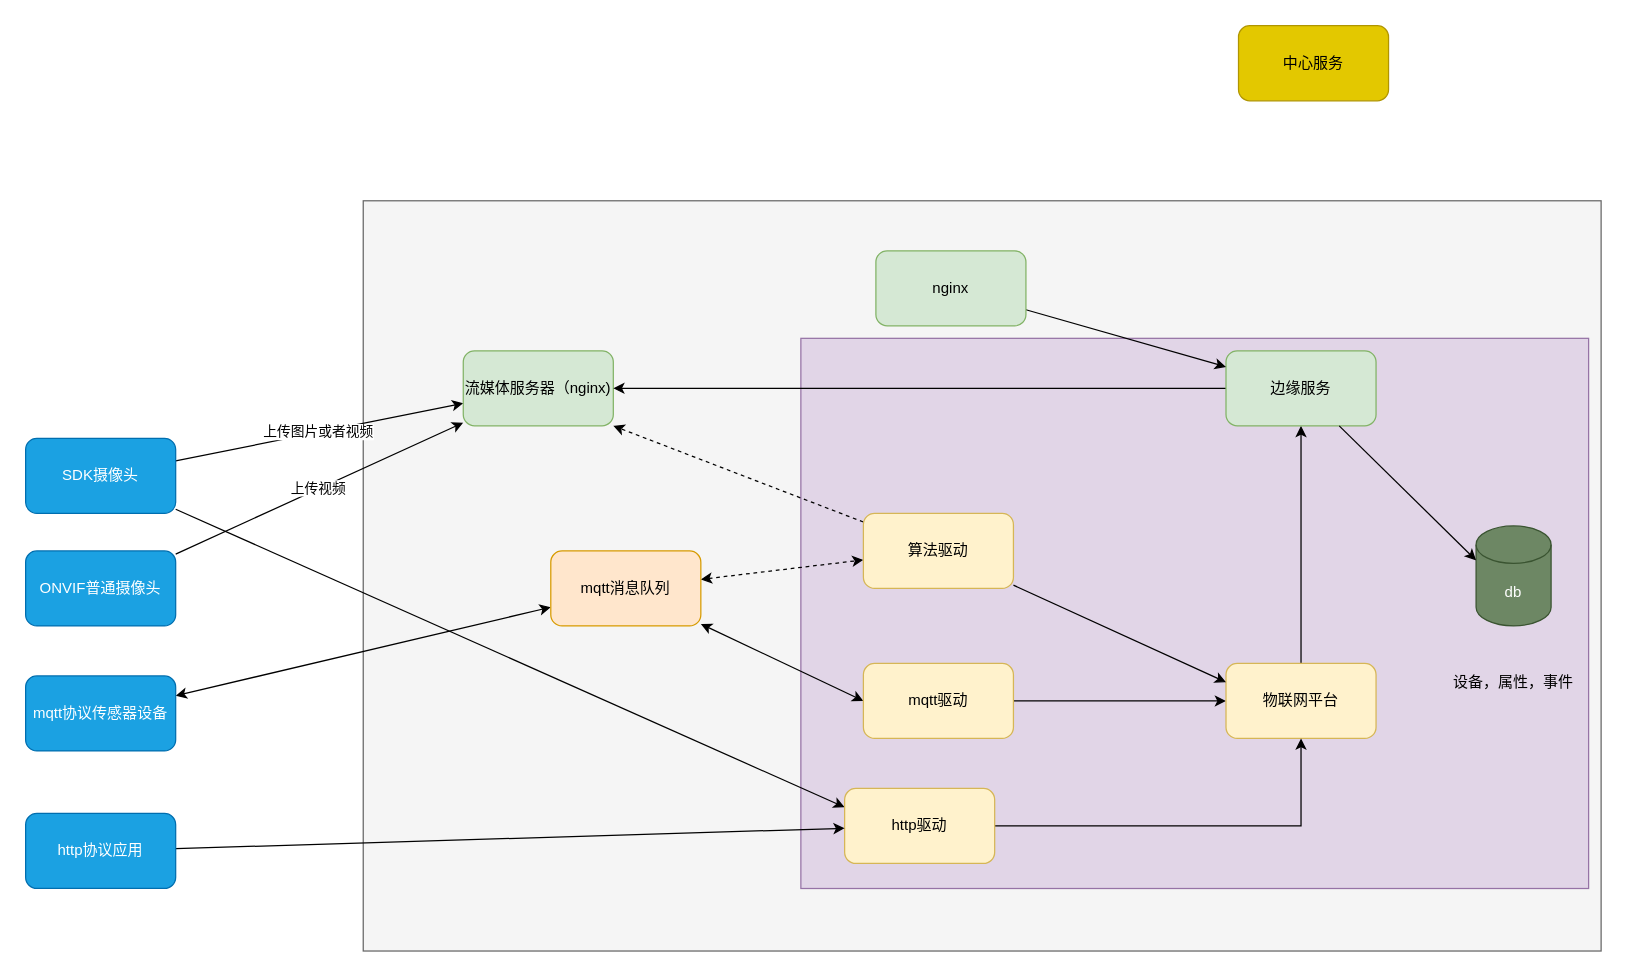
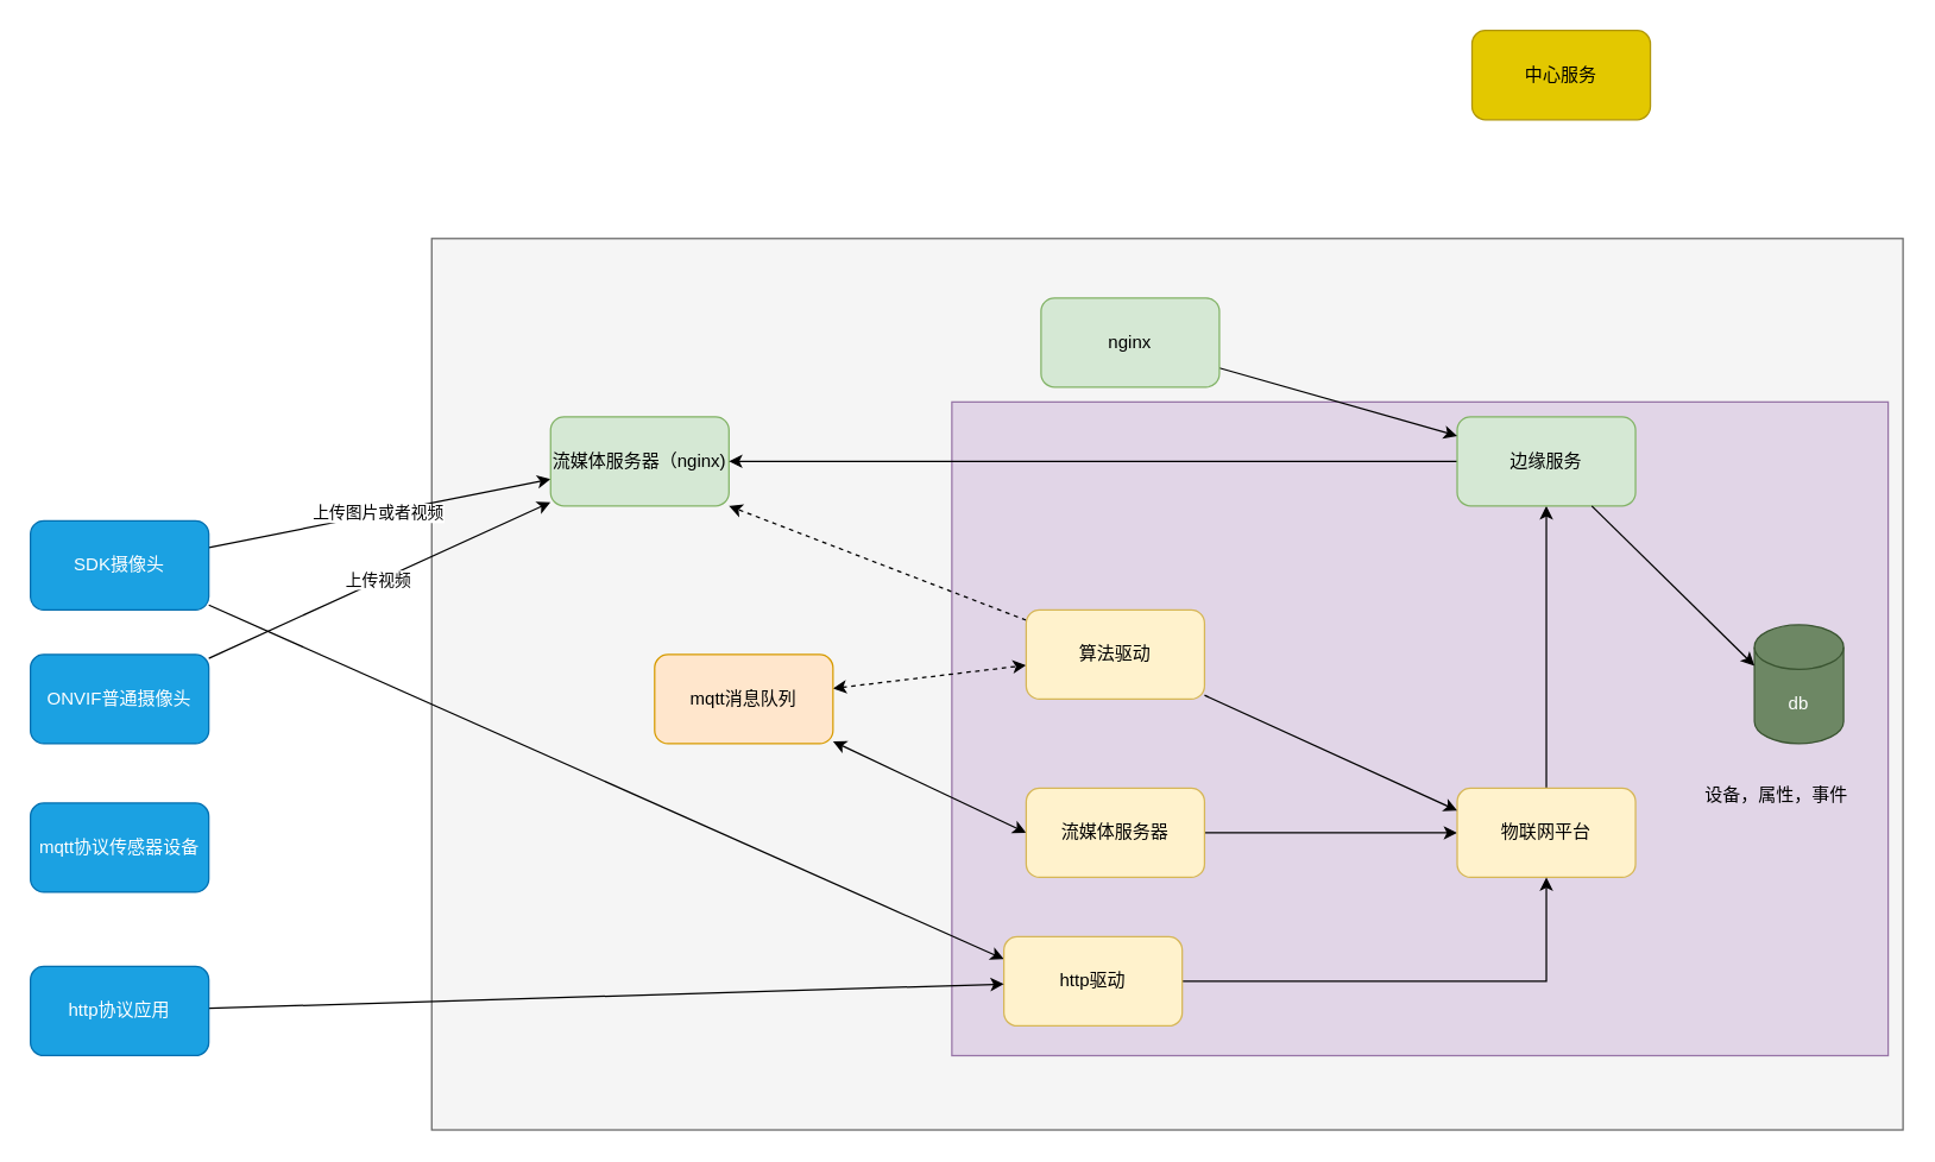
  <mxCell id="0" />
  <mxCell id="1" parent="0" />
  <mxCell id="2" value="" style="rounded=0;whiteSpace=wrap;html=1;fillColor=#f5f5f5;fontColor=#333333;strokeColor=#666666;" vertex="1" parent="1"><mxGeometry x="290" y="160" width="990" height="600" as="geometry" /></mxCell>
  <mxCell id="3" value="" style="rounded=0;whiteSpace=wrap;html=1;fillColor=#e1d5e7;strokeColor=#9673a6;" vertex="1" parent="1"><mxGeometry x="640" y="270" width="630" height="440" as="geometry" /></mxCell>
  <mxCell id="4" style="rounded=0;orthogonalLoop=1;jettySize=auto;html=1;" edge="1" parent="1" source="7" target="13"><mxGeometry relative="1" as="geometry" /></mxCell>
  <mxCell id="5" value="上传图片或者视频" style="edgeLabel;html=1;align=center;verticalAlign=middle;resizable=0;points=[];" vertex="1" connectable="0" parent="4"><mxGeometry x="-0.015" y="1" relative="1" as="geometry"><mxPoint as="offset" /></mxGeometry></mxCell>
  <mxCell id="6" style="rounded=0;orthogonalLoop=1;jettySize=auto;html=1;entryX=0;entryY=0.25;entryDx=0;entryDy=0;" edge="1" parent="1" source="7" target="27"><mxGeometry relative="1" as="geometry" /></mxCell>
  <mxCell id="7" value="SDK摄像头" style="rounded=1;whiteSpace=wrap;html=1;fillColor=#1ba1e2;fontColor=#ffffff;strokeColor=#006EAF;" vertex="1" parent="1"><mxGeometry x="20" y="350" width="120" height="60" as="geometry" /></mxCell>
  <mxCell id="8" style="rounded=0;orthogonalLoop=1;jettySize=auto;html=1;" edge="1" parent="1" source="10" target="13"><mxGeometry relative="1" as="geometry"><mxPoint x="360" y="370" as="targetPoint" /></mxGeometry></mxCell>
  <mxCell id="9" value="上传视频" style="edgeLabel;html=1;align=center;verticalAlign=middle;resizable=0;points=[];" vertex="1" connectable="0" parent="8"><mxGeometry x="-0.015" y="1" relative="1" as="geometry"><mxPoint as="offset" /></mxGeometry></mxCell>
  <mxCell id="10" value="ONVIF普通摄像头" style="rounded=1;whiteSpace=wrap;html=1;fillColor=#1ba1e2;fontColor=#ffffff;strokeColor=#006EAF;" vertex="1" parent="1"><mxGeometry x="20" y="440" width="120" height="60" as="geometry" /></mxCell>
- <mxCell id="11" style="rounded=0;orthogonalLoop=1;jettySize=auto;html=1;entryX=0;entryY=0.75;entryDx=0;entryDy=0;startArrow=classic;startFill=1;" edge="1" parent="1" source="12" target="16"><mxGeometry relative="1" as="geometry" /></mxCell>
  <mxCell id="12" value="mqtt协议传感器设备" style="rounded=1;whiteSpace=wrap;html=1;fillColor=#1ba1e2;fontColor=#ffffff;strokeColor=#006EAF;" vertex="1" parent="1"><mxGeometry x="20" y="540" width="120" height="60" as="geometry" /></mxCell>
  <mxCell id="13" value="流媒体服务器（nginx)" style="rounded=1;whiteSpace=wrap;html=1;fillColor=#d5e8d4;strokeColor=#82b366;" vertex="1" parent="1"><mxGeometry x="370" y="280" width="120" height="60" as="geometry" /></mxCell>
  <mxCell id="14" style="rounded=0;orthogonalLoop=1;jettySize=auto;html=1;startArrow=classic;startFill=1;dashed=1;" edge="1" parent="1" source="16" target="30"><mxGeometry relative="1" as="geometry" /></mxCell>
  <mxCell id="15" style="rounded=0;orthogonalLoop=1;jettySize=auto;html=1;entryX=0;entryY=0.5;entryDx=0;entryDy=0;startArrow=classic;startFill=1;" edge="1" parent="1" source="16" target="18"><mxGeometry relative="1" as="geometry" /></mxCell>
  <mxCell id="16" value="mqtt消息队列" style="rounded=1;whiteSpace=wrap;html=1;fillColor=#ffe6cc;strokeColor=#d79b00;" vertex="1" parent="1"><mxGeometry x="440" y="440" width="120" height="60" as="geometry" /></mxCell>
  <mxCell id="17" style="edgeStyle=orthogonalEdgeStyle;rounded=0;orthogonalLoop=1;jettySize=auto;html=1;entryX=0;entryY=0.5;entryDx=0;entryDy=0;" edge="1" parent="1" source="18" target="20"><mxGeometry relative="1" as="geometry" /></mxCell>
- <mxCell id="18" value="mqtt驱动" style="rounded=1;whiteSpace=wrap;html=1;fillColor=#fff2cc;strokeColor=#d6b656;" vertex="1" parent="1"><mxGeometry x="690" y="530" width="120" height="60" as="geometry" /></mxCell>
+ <mxCell id="18" value="流媒体服务器" style="rounded=1;whiteSpace=wrap;html=1;fillColor=#fff2cc;strokeColor=#d6b656;" vertex="1" parent="1"><mxGeometry x="690" y="530" width="120" height="60" as="geometry" /></mxCell>
  <mxCell id="19" style="edgeStyle=orthogonalEdgeStyle;rounded=0;orthogonalLoop=1;jettySize=auto;html=1;" edge="1" parent="1" source="20" target="23"><mxGeometry relative="1" as="geometry" /></mxCell>
  <mxCell id="20" value="物联网平台" style="rounded=1;whiteSpace=wrap;html=1;fillColor=#fff2cc;strokeColor=#d6b656;" vertex="1" parent="1"><mxGeometry x="980" y="530" width="120" height="60" as="geometry" /></mxCell>
  <mxCell id="21" value="中心服务" style="rounded=1;whiteSpace=wrap;html=1;fillColor=#e3c800;fontColor=#000000;strokeColor=#B09500;" vertex="1" parent="1"><mxGeometry x="990" y="20" width="120" height="60" as="geometry" /></mxCell>
  <mxCell id="22" style="edgeStyle=orthogonalEdgeStyle;rounded=0;orthogonalLoop=1;jettySize=auto;html=1;entryX=1;entryY=0.5;entryDx=0;entryDy=0;" edge="1" parent="1" source="23" target="13"><mxGeometry relative="1" as="geometry" /></mxCell>
  <mxCell id="23" value="边缘服务" style="rounded=1;whiteSpace=wrap;html=1;fillColor=#d5e8d4;strokeColor=#82b366;" vertex="1" parent="1"><mxGeometry x="980" y="280" width="120" height="60" as="geometry" /></mxCell>
  <mxCell id="24" style="rounded=0;orthogonalLoop=1;jettySize=auto;html=1;" edge="1" parent="1" source="25" target="23"><mxGeometry relative="1" as="geometry" /></mxCell>
  <mxCell id="25" value="nginx" style="rounded=1;whiteSpace=wrap;html=1;fillColor=#d5e8d4;strokeColor=#82b366;" vertex="1" parent="1"><mxGeometry x="700" y="200" width="120" height="60" as="geometry" /></mxCell>
  <mxCell id="26" style="edgeStyle=orthogonalEdgeStyle;rounded=0;orthogonalLoop=1;jettySize=auto;html=1;" edge="1" parent="1" source="27" target="20"><mxGeometry relative="1" as="geometry" /></mxCell>
  <mxCell id="27" value="http驱动" style="rounded=1;whiteSpace=wrap;html=1;fillColor=#fff2cc;strokeColor=#d6b656;" vertex="1" parent="1"><mxGeometry x="675" y="630" width="120" height="60" as="geometry" /></mxCell>
  <mxCell id="28" style="rounded=0;orthogonalLoop=1;jettySize=auto;html=1;entryX=1;entryY=1;entryDx=0;entryDy=0;dashed=1;" edge="1" parent="1" source="30" target="13"><mxGeometry relative="1" as="geometry" /></mxCell>
  <mxCell id="29" style="rounded=0;orthogonalLoop=1;jettySize=auto;html=1;entryX=0;entryY=0.25;entryDx=0;entryDy=0;" edge="1" parent="1" source="30" target="20"><mxGeometry relative="1" as="geometry" /></mxCell>
  <mxCell id="30" value="算法驱动" style="rounded=1;whiteSpace=wrap;html=1;fillColor=#fff2cc;strokeColor=#d6b656;" vertex="1" parent="1"><mxGeometry x="690" y="410" width="120" height="60" as="geometry" /></mxCell>
  <mxCell id="31" style="rounded=0;orthogonalLoop=1;jettySize=auto;html=1;" edge="1" parent="1" source="32" target="27"><mxGeometry relative="1" as="geometry" /></mxCell>
  <mxCell id="32" value="http协议应用" style="rounded=1;whiteSpace=wrap;html=1;fillColor=#1ba1e2;fontColor=#ffffff;strokeColor=#006EAF;" vertex="1" parent="1"><mxGeometry x="20" y="650" width="120" height="60" as="geometry" /></mxCell>
- <mxCell id="33" value="设备，属性，事件" style="text;html=1;align=center;verticalAlign=middle;whiteSpace=wrap;rounded=0;" vertex="1" parent="1"><mxGeometry x="1150" y="530" width="120" height="30" as="geometry" /></mxCell>
+ <mxCell id="33" value="设备，属性，事件" style="text;html=1;align=center;verticalAlign=middle;whiteSpace=wrap;rounded=0;" vertex="1" parent="1"><mxGeometry x="1135" y="520" width="120" height="30" as="geometry" /></mxCell>
  <mxCell id="34" value="db" style="shape=cylinder3;whiteSpace=wrap;html=1;boundedLbl=1;backgroundOutline=1;size=15;fillColor=#6d8764;fontColor=#ffffff;strokeColor=#3A5431;" vertex="1" parent="1"><mxGeometry x="1180" y="420" width="60" height="80" as="geometry" /></mxCell>
  <mxCell id="35" style="rounded=0;orthogonalLoop=1;jettySize=auto;html=1;entryX=0;entryY=0;entryDx=0;entryDy=27.5;entryPerimeter=0;" edge="1" parent="1" source="23" target="34"><mxGeometry relative="1" as="geometry" /></mxCell>
